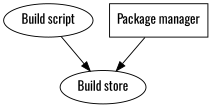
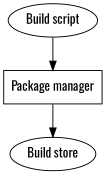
  digraph {
    fontname=Oswald
    node [fontname=Oswald]
    edge [fontname=Oswald]
    n1 [label="Build script"]
    n2 [label="Package manager" shape=box]
    n3 [label="Build store"]
-   n1 -> n3
+   n1 -> n2
    n2 -> n3
  }
